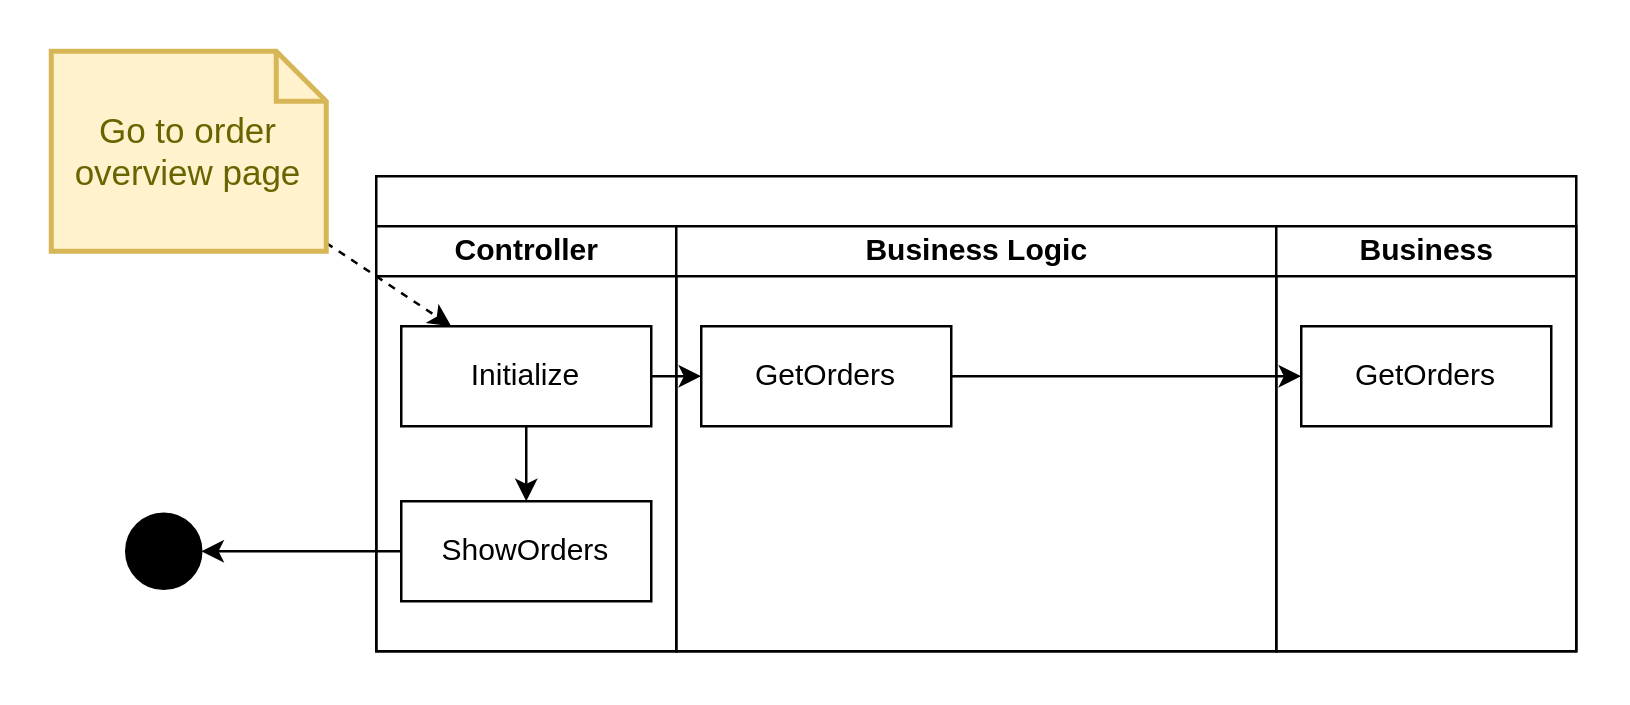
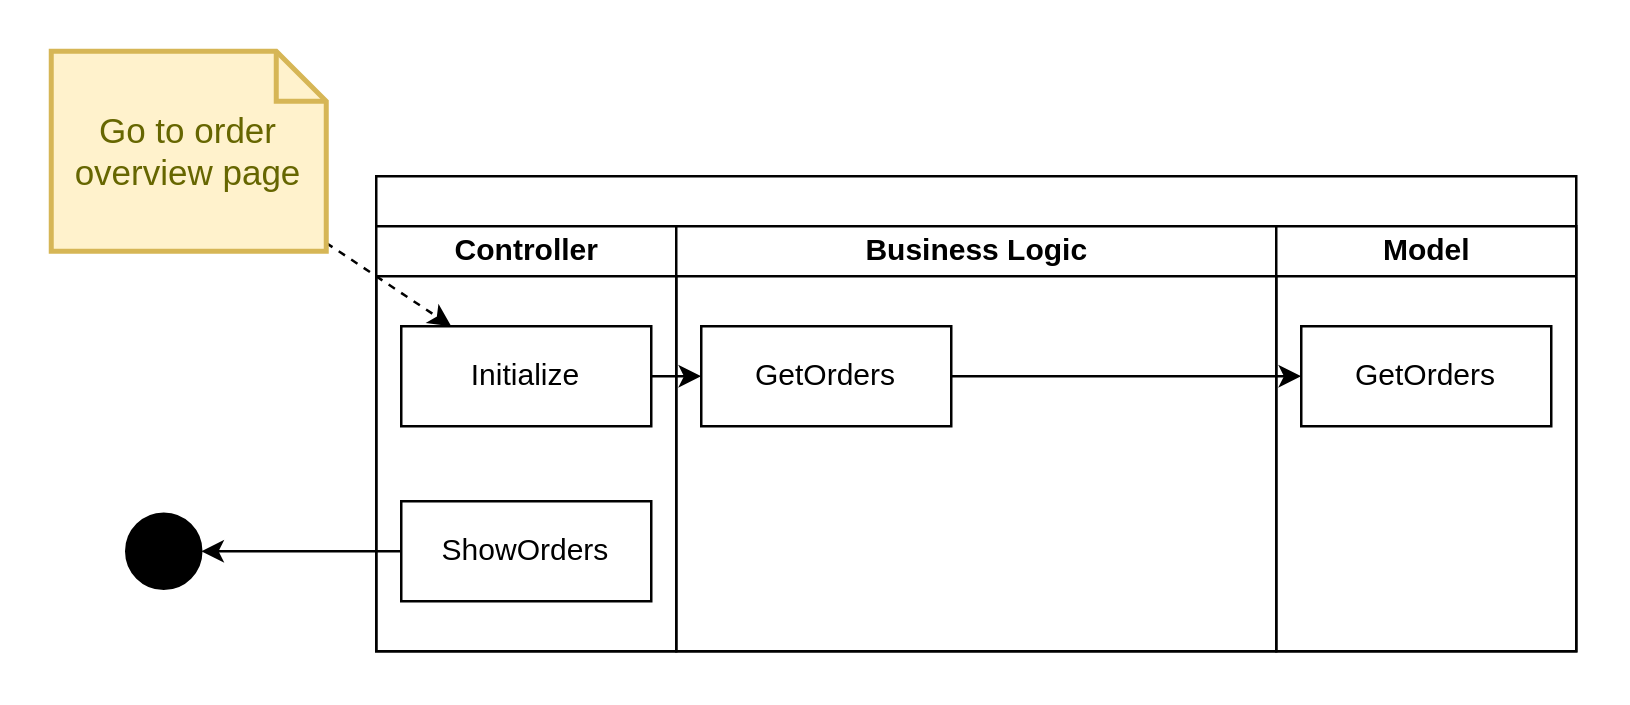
  <mxCell id="0" />
  <mxCell id="1" parent="0" />
  <mxCell id="2" value="" style="swimlane;childLayout=stackLayout;resizeParent=1;resizeParentMax=0;startSize=20;html=1;" parent="1" vertex="1"><mxGeometry x="150" y="70" width="480" height="190" as="geometry" /></mxCell>
  <mxCell id="3" value="Controller" style="swimlane;startSize=20;html=1;" parent="2" vertex="1"><mxGeometry y="20" width="120" height="170" as="geometry" /></mxCell>
  <mxCell id="4" value="Initialize" style="rounded=0;whiteSpace=wrap;html=1;" parent="3" vertex="1"><mxGeometry x="10" y="40" width="100" height="40" as="geometry" /></mxCell>
- <mxCell id="5" value="" style="edgeStyle=orthogonalEdgeStyle;html=1;fontSize=15;" parent="3" source="4" target="6" edge="1"><mxGeometry relative="1" as="geometry"><mxPoint x="60.0" y="160" as="sourcePoint" /></mxGeometry></mxCell>
  <mxCell id="6" value="ShowOrders" style="rounded=0;whiteSpace=wrap;html=1;" parent="3" vertex="1"><mxGeometry x="10.0" y="110" width="100" height="40" as="geometry" /></mxCell>
  <mxCell id="7" value="" style="edgeStyle=none;html=1;" parent="2" target="10" edge="1"><mxGeometry relative="1" as="geometry"><mxPoint x="110.0" y="80" as="sourcePoint" /></mxGeometry></mxCell>
  <mxCell id="8" style="edgeStyle=none;html=1;" parent="2" source="10" target="12" edge="1"><mxGeometry relative="1" as="geometry" /></mxCell>
  <mxCell id="9" value="Business Logic" style="swimlane;startSize=20;html=1;" parent="2" vertex="1"><mxGeometry x="120" y="20" width="240" height="170" as="geometry" /></mxCell>
  <mxCell id="10" value="GetOrders" style="rounded=0;whiteSpace=wrap;html=1;" parent="9" vertex="1"><mxGeometry x="10.0" y="40" width="100" height="40" as="geometry" /></mxCell>
- <mxCell id="11" value="Business" style="swimlane;startSize=20;html=1;" parent="2" vertex="1"><mxGeometry x="360" y="20" width="120" height="170" as="geometry" /></mxCell>
+ <mxCell id="11" value="Model" style="swimlane;startSize=20;html=1;" parent="2" vertex="1"><mxGeometry x="360" y="20" width="120" height="170" as="geometry" /></mxCell>
  <mxCell id="12" value="GetOrders" style="rounded=0;whiteSpace=wrap;html=1;" parent="11" vertex="1"><mxGeometry x="10.0" y="40" width="100" height="40" as="geometry" /></mxCell>
  <mxCell id="13" value="" style="ellipse;fillColor=strokeColor;fontSize=15;" parent="1" vertex="1"><mxGeometry x="50" y="205" width="30" height="30" as="geometry" /></mxCell>
  <mxCell id="14" style="edgeStyle=orthogonalEdgeStyle;html=1;fontSize=15;" parent="1" source="6" target="13" edge="1"><mxGeometry relative="1" as="geometry" /></mxCell>
  <mxCell id="15" style="edgeStyle=none;html=1;dashed=1;" edge="1" parent="1" source="16" target="4"><mxGeometry relative="1" as="geometry"><mxPoint x="219" y="140" as="targetPoint" /></mxGeometry></mxCell>
  <mxCell id="16" value="Go to order overview page" style="shape=note;strokeWidth=2;fontSize=14;size=20;whiteSpace=wrap;html=1;fillColor=#fff2cc;strokeColor=#d6b656;fontColor=#666600;" vertex="1" parent="1"><mxGeometry x="20" y="20" width="110.0" height="80" as="geometry" /></mxCell>
